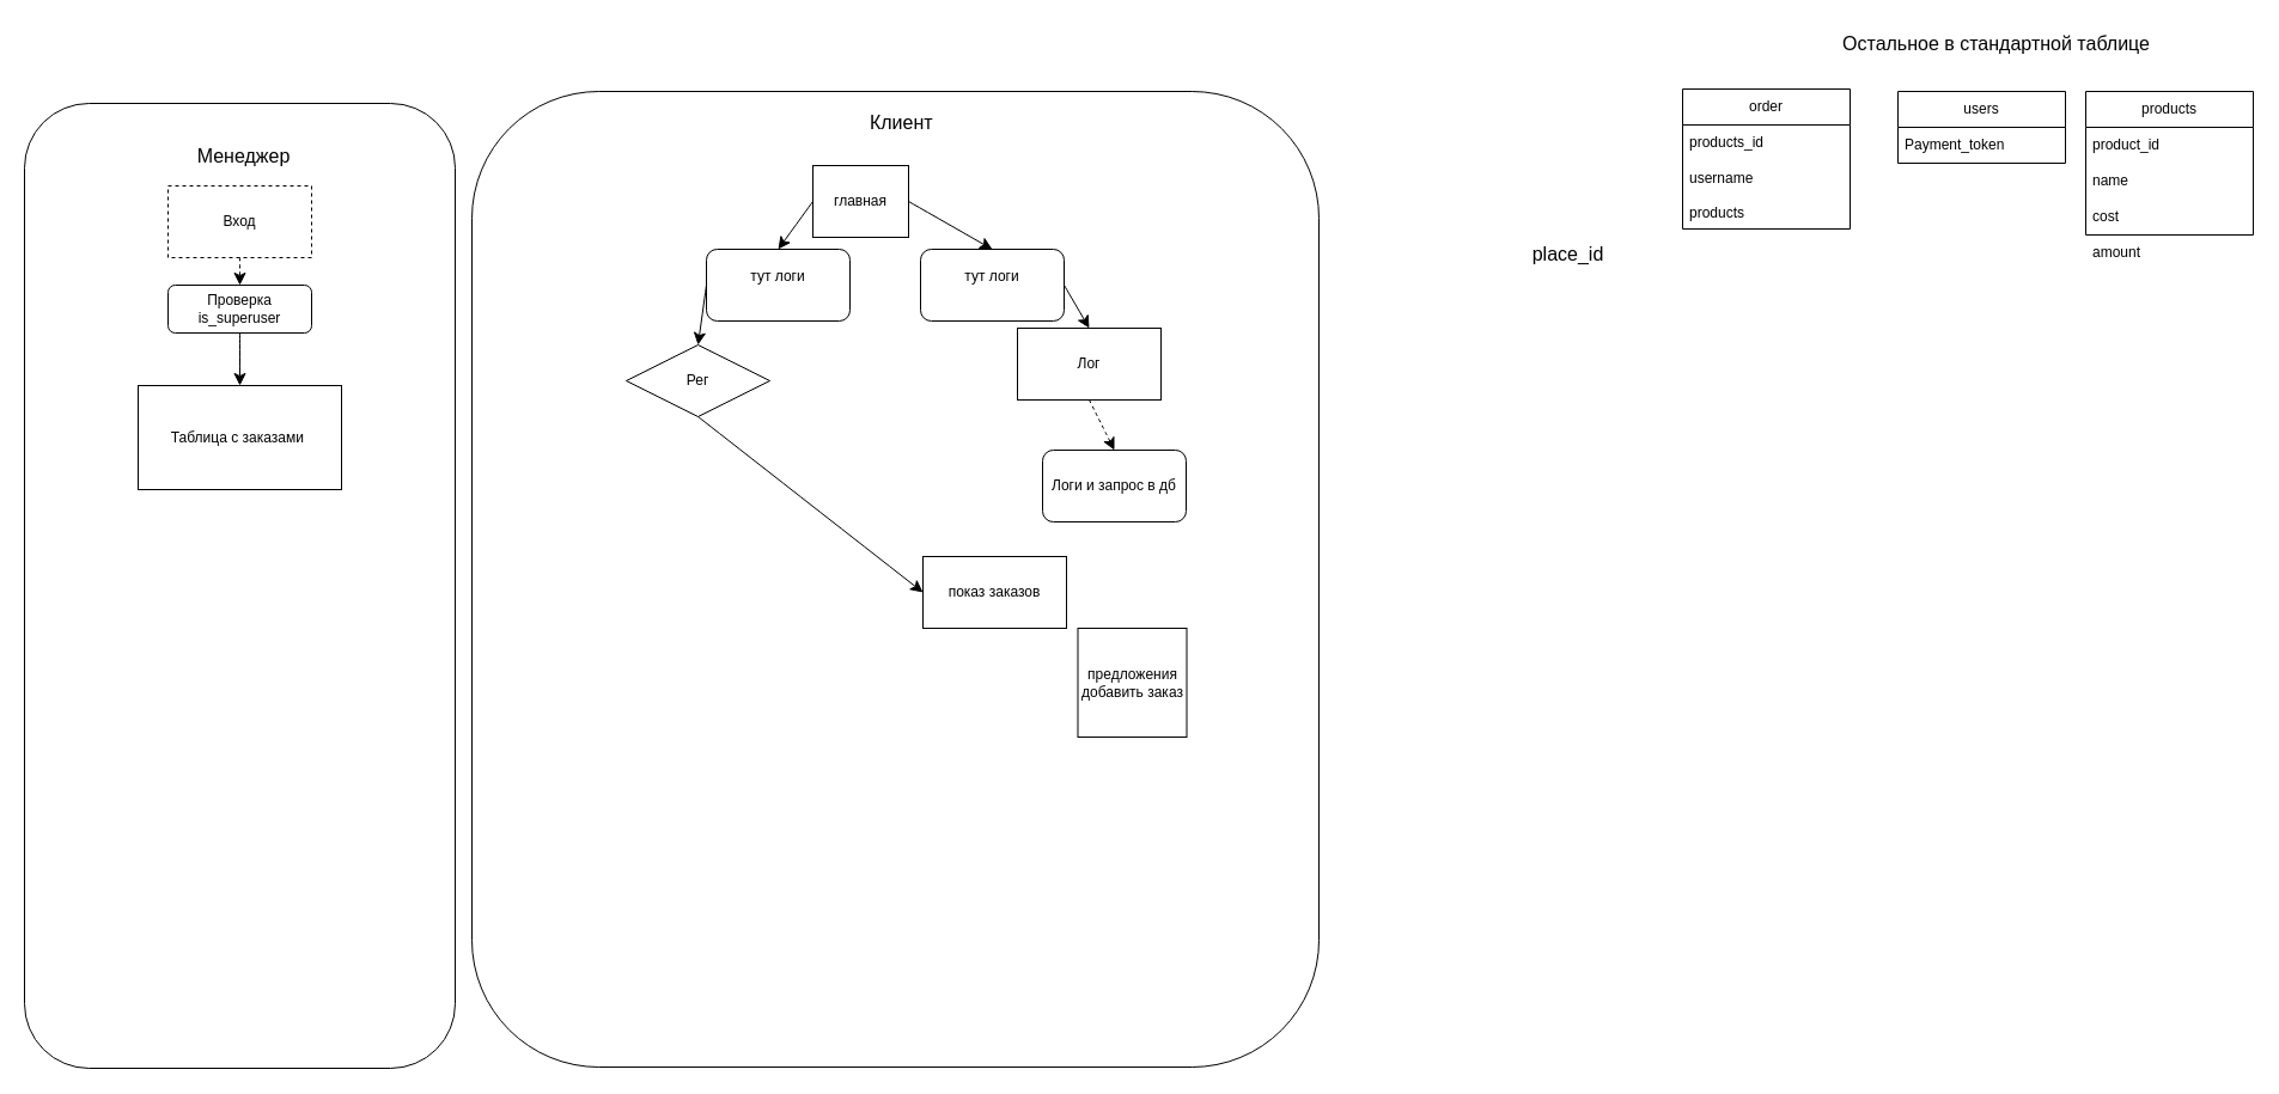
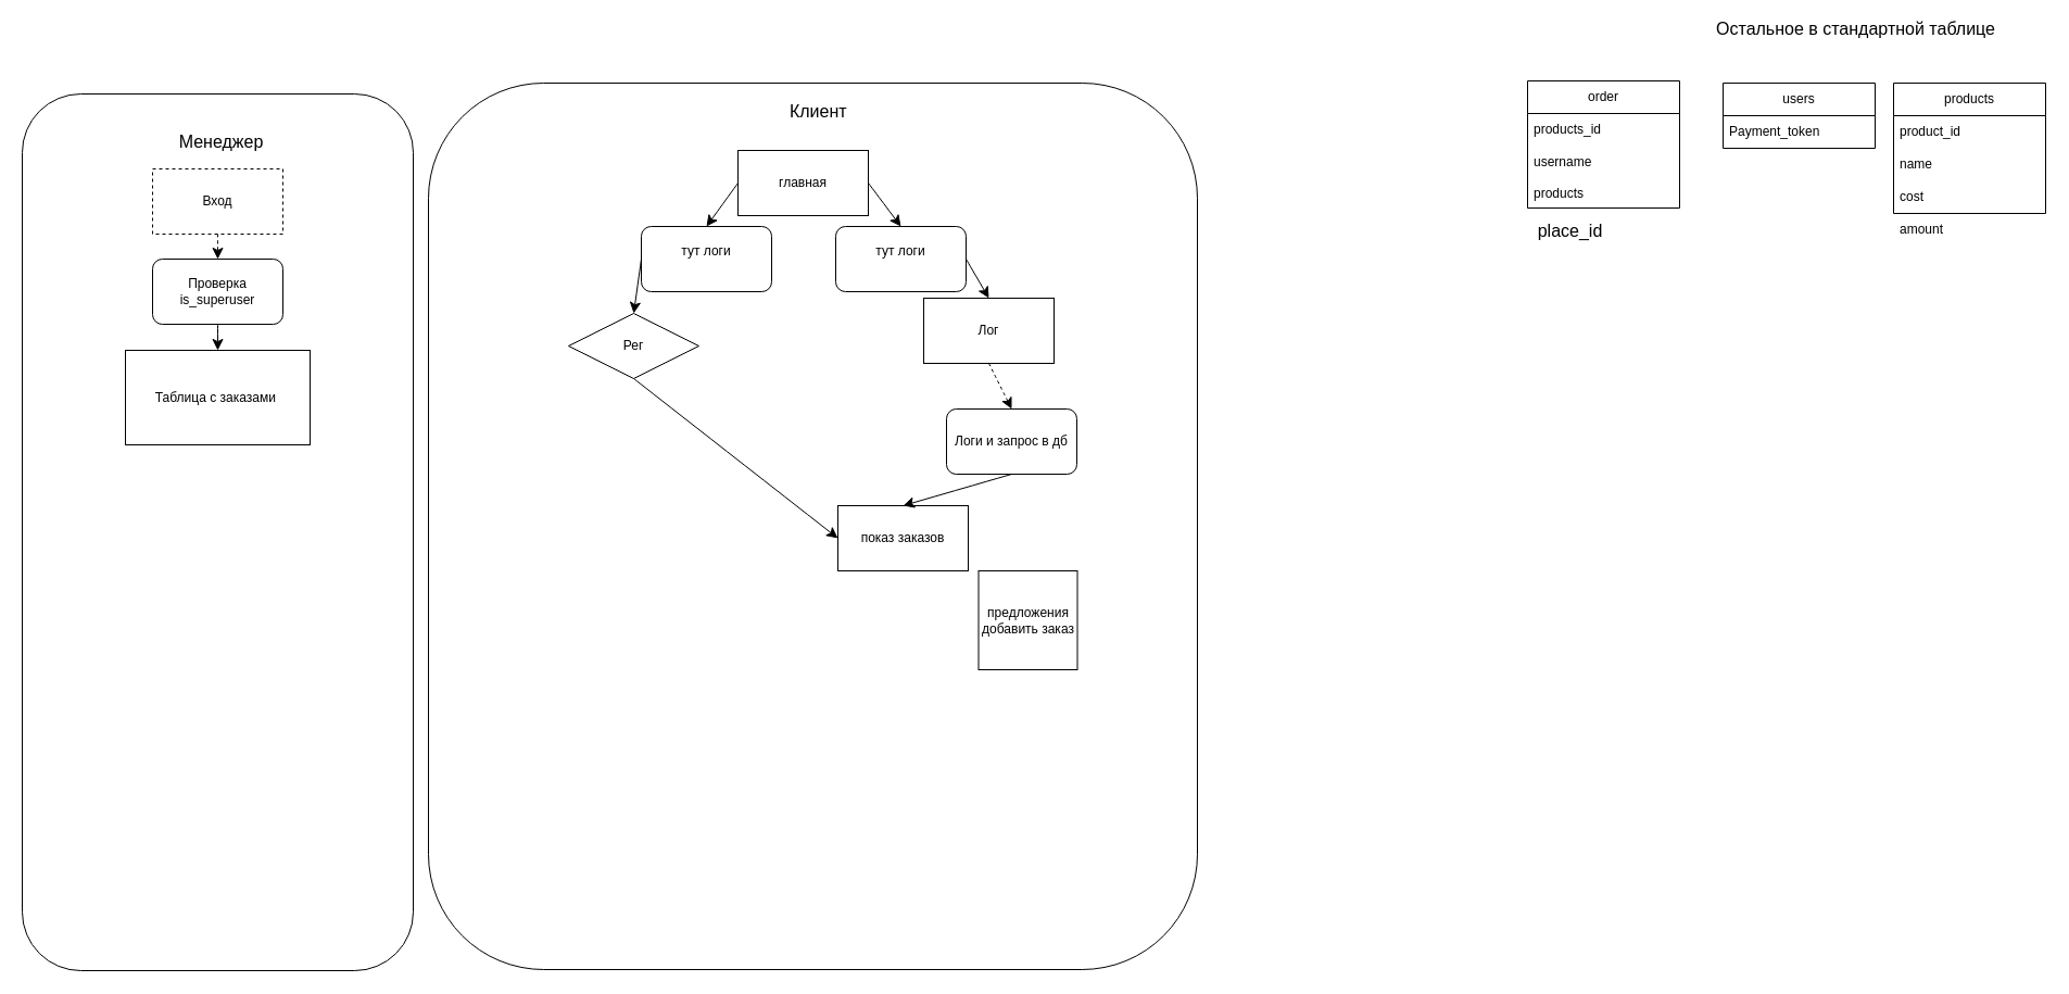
  <mxCell id="0" />
  <mxCell id="1" parent="0" />
  <mxCell id="2" value="" style="rounded=1;whiteSpace=wrap;html=1;" parent="1" vertex="1"><mxGeometry x="394" y="76" width="708" height="816" as="geometry" /></mxCell>
- <mxCell id="3" value="главная" style="rounded=0;whiteSpace=wrap;html=1;" parent="1" vertex="1"><mxGeometry x="679" y="138" width="80" height="60" as="geometry" /></mxCell>
+ <mxCell id="3" value="главная" style="rounded=0;whiteSpace=wrap;html=1;" parent="1" vertex="1"><mxGeometry x="679" y="138" width="120" height="60" as="geometry" /></mxCell>
  <mxCell id="4" value="Лог" style="rounded=0;whiteSpace=wrap;html=1;" parent="1" vertex="1"><mxGeometry x="850" y="274" width="120" height="60" as="geometry" /></mxCell>
  <mxCell id="5" value="Рег" style="rhombus;whiteSpace=wrap;html=1;" parent="1" vertex="1"><mxGeometry x="523" y="288" width="120" height="60" as="geometry" /></mxCell>
  <mxCell id="6" value="" style="endArrow=classic;html=1;rounded=0;fontSize=12;startSize=8;endSize=8;curved=1;entryX=0.5;entryY=0;entryDx=0;entryDy=0;exitX=0;exitY=0.5;exitDx=0;exitDy=0;" parent="1" source="27" target="5" edge="1"><mxGeometry width="50" height="50" relative="1" as="geometry"><mxPoint x="596" y="211" as="sourcePoint" /><mxPoint x="646" y="161" as="targetPoint" /></mxGeometry></mxCell>
  <mxCell id="7" value="" style="endArrow=classic;html=1;rounded=0;fontSize=12;startSize=8;endSize=8;curved=1;entryX=0.5;entryY=0;entryDx=0;entryDy=0;exitX=1;exitY=0.5;exitDx=0;exitDy=0;" parent="1" source="25" target="4" edge="1"><mxGeometry width="50" height="50" relative="1" as="geometry"><mxPoint x="648" y="345" as="sourcePoint" /><mxPoint x="698" y="295" as="targetPoint" /></mxGeometry></mxCell>
  <mxCell id="8" value="показ заказов" style="rounded=0;whiteSpace=wrap;html=1;" parent="1" vertex="1"><mxGeometry x="771" y="465" width="120" height="60" as="geometry" /></mxCell>
  <mxCell id="9" value="предложения добавить заказ" style="whiteSpace=wrap;html=1;aspect=fixed;" parent="1" vertex="1"><mxGeometry x="900.5" y="525" width="91" height="91" as="geometry" /></mxCell>
+ <mxCell id="10" value="" style="endArrow=classic;html=1;rounded=0;fontSize=12;startSize=8;endSize=8;curved=1;exitX=0.5;exitY=1;exitDx=0;exitDy=0;entryX=0.5;entryY=0;entryDx=0;entryDy=0;" parent="1" source="23" target="8" edge="1"><mxGeometry width="50" height="50" relative="1" as="geometry"><mxPoint x="988" y="379" as="sourcePoint" /><mxPoint x="1038" y="329" as="targetPoint" /></mxGeometry></mxCell>
  <mxCell id="11" value="order" style="swimlane;fontStyle=0;childLayout=stackLayout;horizontal=1;startSize=30;horizontalStack=0;resizeParent=1;resizeParentMax=0;resizeLast=0;collapsible=1;marginBottom=0;whiteSpace=wrap;html=1;" parent="1" vertex="1"><mxGeometry x="1406" y="74" width="140" height="117" as="geometry"><mxRectangle x="926" y="-47" width="63" height="30" as="alternateBounds" /></mxGeometry></mxCell>
  <mxCell id="12" value="products_id" style="text;strokeColor=none;fillColor=none;align=left;verticalAlign=middle;spacingLeft=4;spacingRight=4;overflow=hidden;points=[[0,0.5],[1,0.5]];portConstraint=eastwest;rotatable=0;whiteSpace=wrap;html=1;" parent="11" vertex="1"><mxGeometry y="30" width="140" height="30" as="geometry" /></mxCell>
  <mxCell id="13" value="username" style="text;strokeColor=none;fillColor=none;align=left;verticalAlign=middle;spacingLeft=4;spacingRight=4;overflow=hidden;points=[[0,0.5],[1,0.5]];portConstraint=eastwest;rotatable=0;whiteSpace=wrap;html=1;" parent="11" vertex="1"><mxGeometry y="60" width="140" height="30" as="geometry" /></mxCell>
  <mxCell id="14" value="products" style="text;strokeColor=none;fillColor=none;align=left;verticalAlign=middle;spacingLeft=4;spacingRight=4;overflow=hidden;points=[[0,0.5],[1,0.5]];portConstraint=eastwest;rotatable=0;whiteSpace=wrap;html=1;" parent="11" vertex="1"><mxGeometry y="90" width="140" height="27" as="geometry" /></mxCell>
  <mxCell id="15" value="users" style="swimlane;fontStyle=0;childLayout=stackLayout;horizontal=1;startSize=30;horizontalStack=0;resizeParent=1;resizeParentMax=0;resizeLast=0;collapsible=1;marginBottom=0;whiteSpace=wrap;html=1;" parent="1" vertex="1"><mxGeometry x="1586" y="76" width="140" height="60" as="geometry"><mxRectangle x="926" y="-47" width="63" height="30" as="alternateBounds" /></mxGeometry></mxCell>
  <mxCell id="16" value="Payment_token" style="text;strokeColor=none;fillColor=none;align=left;verticalAlign=middle;spacingLeft=4;spacingRight=4;overflow=hidden;points=[[0,0.5],[1,0.5]];portConstraint=eastwest;rotatable=0;whiteSpace=wrap;html=1;" parent="15" vertex="1"><mxGeometry y="30" width="140" height="30" as="geometry" /></mxCell>
  <mxCell id="17" value="products" style="swimlane;fontStyle=0;childLayout=stackLayout;horizontal=1;startSize=30;horizontalStack=0;resizeParent=1;resizeParentMax=0;resizeLast=0;collapsible=1;marginBottom=0;whiteSpace=wrap;html=1;" parent="1" vertex="1"><mxGeometry x="1743" y="76" width="140" height="120" as="geometry"><mxRectangle x="926" y="-47" width="63" height="30" as="alternateBounds" /></mxGeometry></mxCell>
  <mxCell id="18" value="product_id" style="text;strokeColor=none;fillColor=none;align=left;verticalAlign=middle;spacingLeft=4;spacingRight=4;overflow=hidden;points=[[0,0.5],[1,0.5]];portConstraint=eastwest;rotatable=0;whiteSpace=wrap;html=1;" parent="17" vertex="1"><mxGeometry y="30" width="140" height="30" as="geometry" /></mxCell>
  <mxCell id="19" value="name" style="text;strokeColor=none;fillColor=none;align=left;verticalAlign=middle;spacingLeft=4;spacingRight=4;overflow=hidden;points=[[0,0.5],[1,0.5]];portConstraint=eastwest;rotatable=0;whiteSpace=wrap;html=1;" parent="17" vertex="1"><mxGeometry y="60" width="140" height="30" as="geometry" /></mxCell>
  <mxCell id="20" value="cost" style="text;strokeColor=none;fillColor=none;align=left;verticalAlign=middle;spacingLeft=4;spacingRight=4;overflow=hidden;points=[[0,0.5],[1,0.5]];portConstraint=eastwest;rotatable=0;whiteSpace=wrap;html=1;" parent="17" vertex="1"><mxGeometry y="90" width="140" height="30" as="geometry" /></mxCell>
  <mxCell id="21" value="amount" style="text;strokeColor=none;fillColor=none;align=left;verticalAlign=middle;spacingLeft=4;spacingRight=4;overflow=hidden;points=[[0,0.5],[1,0.5]];portConstraint=eastwest;rotatable=0;whiteSpace=wrap;html=1;" parent="1" vertex="1"><mxGeometry x="1743" y="196" width="140" height="30" as="geometry" /></mxCell>
  <mxCell id="22" value="" style="endArrow=classic;html=1;rounded=0;fontSize=12;startSize=8;endSize=8;curved=1;exitX=0.5;exitY=1;exitDx=0;exitDy=0;entryX=0.5;entryY=0;entryDx=0;entryDy=0;dashed=1;" parent="1" source="4" target="23" edge="1"><mxGeometry width="50" height="50" relative="1" as="geometry"><mxPoint x="869" y="344" as="sourcePoint" /><mxPoint x="924" y="464" as="targetPoint" /></mxGeometry></mxCell>
  <mxCell id="23" value="Логи и запрос в дб" style="rounded=1;whiteSpace=wrap;html=1;" parent="1" vertex="1"><mxGeometry x="871" y="376" width="120" height="60" as="geometry" /></mxCell>
  <mxCell id="24" value="" style="endArrow=classic;html=1;rounded=0;fontSize=12;startSize=8;endSize=8;curved=1;entryX=0.5;entryY=0;entryDx=0;entryDy=0;exitX=1;exitY=0.5;exitDx=0;exitDy=0;" parent="1" source="3" target="25" edge="1"><mxGeometry width="50" height="50" relative="1" as="geometry"><mxPoint x="799" y="168" as="sourcePoint" /><mxPoint x="869" y="284" as="targetPoint" /></mxGeometry></mxCell>
  <mxCell id="25" value="тут логи&lt;div&gt;&lt;br&gt;&lt;/div&gt;" style="rounded=1;whiteSpace=wrap;html=1;" parent="1" vertex="1"><mxGeometry x="769" y="208" width="120" height="60" as="geometry" /></mxCell>
  <mxCell id="26" value="" style="endArrow=classic;html=1;rounded=0;fontSize=12;startSize=8;endSize=8;curved=1;entryX=0.5;entryY=0;entryDx=0;entryDy=0;exitX=0;exitY=0.5;exitDx=0;exitDy=0;" parent="1" source="3" target="27" edge="1"><mxGeometry width="50" height="50" relative="1" as="geometry"><mxPoint x="679" y="168" as="sourcePoint" /><mxPoint x="623" y="284" as="targetPoint" /></mxGeometry></mxCell>
  <mxCell id="27" value="тут логи&lt;div&gt;&lt;br&gt;&lt;/div&gt;" style="rounded=1;whiteSpace=wrap;html=1;" parent="1" vertex="1"><mxGeometry x="590" y="208" width="120" height="60" as="geometry" /></mxCell>
  <mxCell id="28" value="Клиент&amp;nbsp;" style="text;html=1;align=center;verticalAlign=middle;resizable=0;points=[];autosize=1;strokeColor=none;fillColor=none;fontSize=16;" parent="1" vertex="1"><mxGeometry x="716" y="86" width="77" height="31" as="geometry" /></mxCell>
  <mxCell id="29" value="" style="group" parent="1" vertex="1" connectable="0"><mxGeometry x="23" y="86" width="360" height="807" as="geometry" /></mxCell>
  <mxCell id="30" value="" style="rounded=1;whiteSpace=wrap;html=1;" parent="29" vertex="1"><mxGeometry x="-3" width="360" height="807" as="geometry" /></mxCell>
  <mxCell id="31" value="Таблица с заказами&amp;nbsp;" style="whiteSpace=wrap;html=1;" parent="29" vertex="1"><mxGeometry x="92" y="236" width="170" height="87" as="geometry" /></mxCell>
  <mxCell id="32" value="Менеджер" style="text;html=1;align=center;verticalAlign=middle;resizable=0;points=[];autosize=1;strokeColor=none;fillColor=none;fontSize=16;" parent="29" vertex="1"><mxGeometry x="131" y="28" width="98" height="31" as="geometry" /></mxCell>
  <mxCell id="33" value="Вход" style="whiteSpace=wrap;html=1;dashed=1;" parent="29" vertex="1"><mxGeometry x="117" y="69" width="120" height="60" as="geometry" /></mxCell>
  <mxCell id="34" value="" style="edgeStyle=none;orthogonalLoop=1;jettySize=auto;html=1;rounded=0;fontSize=12;startSize=8;endSize=8;curved=1;exitX=0.5;exitY=1;exitDx=0;exitDy=0;" parent="29" source="35" target="31" edge="1"><mxGeometry width="140" relative="1" as="geometry"><mxPoint x="184" y="171" as="sourcePoint" /><mxPoint x="173" y="209" as="targetPoint" /><Array as="points" /></mxGeometry></mxCell>
- <mxCell id="35" value="Проверка is_superuser" style="rounded=1;whiteSpace=wrap;html=1;" parent="29" vertex="1"><mxGeometry x="117" y="152" width="120" height="40" as="geometry" /></mxCell>
+ <mxCell id="35" value="Проверка is_superuser" style="rounded=1;whiteSpace=wrap;html=1;" parent="29" vertex="1"><mxGeometry x="117" y="152" width="120" height="60" as="geometry" /></mxCell>
  <mxCell id="36" value="" style="edgeStyle=none;orthogonalLoop=1;jettySize=auto;html=1;rounded=0;fontSize=12;startSize=8;endSize=8;curved=1;exitX=0.5;exitY=1;exitDx=0;exitDy=0;dashed=1;" parent="29" source="33" target="35" edge="1"><mxGeometry width="140" relative="1" as="geometry"><mxPoint x="-281" y="82" as="sourcePoint" /><mxPoint x="-281" y="189" as="targetPoint" /><Array as="points" /></mxGeometry></mxCell>
- <mxCell id="37" value="place_id" style="text;html=1;align=center;verticalAlign=middle;resizable=0;points=[];autosize=1;strokeColor=none;fillColor=none;fontSize=16;" parent="1" vertex="1"><mxGeometry x="1271" y="196" width="78" height="31" as="geometry" /></mxCell>
- <mxCell id="38" value="Остальное в стандартной таблице" style="text;html=1;align=center;verticalAlign=middle;resizable=0;points=[];autosize=1;strokeColor=none;fillColor=none;fontSize=16;" parent="1" vertex="1"><mxGeometry x="1528" y="20" width="280" height="31" as="geometry" /></mxCell>
+ <mxCell id="37" value="place_id" style="text;html=1;align=center;verticalAlign=middle;resizable=0;points=[];autosize=1;strokeColor=none;fillColor=none;fontSize=16;" parent="1" vertex="1"><mxGeometry x="1406" y="196" width="78" height="31" as="geometry" /></mxCell>
+ <mxCell id="38" value="Остальное в стандартной таблице" style="text;html=1;align=center;verticalAlign=middle;resizable=0;points=[];autosize=1;strokeColor=none;fillColor=none;fontSize=16;" parent="1" vertex="1"><mxGeometry x="1568" y="10" width="280" height="31" as="geometry" /></mxCell>
  <mxCell id="39" value="" style="edgeStyle=none;orthogonalLoop=1;jettySize=auto;html=1;rounded=0;fontSize=12;startSize=8;endSize=8;curved=1;exitX=0.5;exitY=1;exitDx=0;exitDy=0;entryX=0;entryY=0.5;entryDx=0;entryDy=0;" parent="1" source="5" target="8" edge="1"><mxGeometry width="140" relative="1" as="geometry"><mxPoint x="626" y="1041" as="sourcePoint" /><mxPoint x="766" y="1041" as="targetPoint" /><Array as="points" /></mxGeometry></mxCell>
